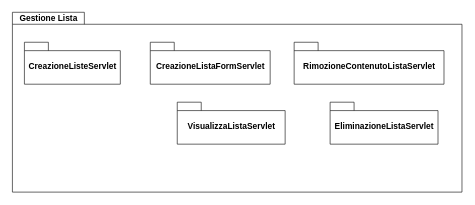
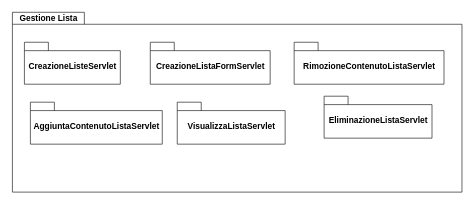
  <mxCell id="0" />
  <mxCell id="1" parent="0" />
  <mxCell id="2" value="" style="shape=folder;fontStyle=1;spacingTop=10;tabWidth=120;tabHeight=20;tabPosition=left;html=1;" vertex="1" parent="1"><mxGeometry x="20" y="20" width="750" height="300" as="geometry" /></mxCell>
  <mxCell id="3" value="&lt;b&gt;&lt;font style=&quot;font-size: 14px&quot;&gt;Gestione Lista&lt;br&gt;&lt;/font&gt;&lt;/b&gt;" style="text;html=1;align=center;verticalAlign=middle;resizable=0;points=[];autosize=1;strokeColor=none;fillColor=none;" vertex="1" parent="1"><mxGeometry x="25" y="20" width="110" height="20" as="geometry" /></mxCell>
  <mxCell id="4" value="CreazioneListeServlet" style="shape=folder;fontStyle=1;spacingTop=10;tabWidth=40;tabHeight=14;tabPosition=left;html=1;fontSize=14;" vertex="1" parent="1"><mxGeometry x="40" y="70" width="160" height="70" as="geometry" /></mxCell>
  <mxCell id="5" value="CreazioneListaFormServlet" style="shape=folder;fontStyle=1;spacingTop=10;tabWidth=40;tabHeight=14;tabPosition=left;html=1;fontSize=14;" vertex="1" parent="1"><mxGeometry x="250" y="70" width="200" height="70" as="geometry" /></mxCell>
- <mxCell id="6" value="EliminazioneListaServlet" style="shape=folder;fontStyle=1;spacingTop=10;tabWidth=40;tabHeight=14;tabPosition=left;html=1;fontSize=14;" vertex="1" parent="1"><mxGeometry x="550" y="170" width="180" height="70" as="geometry" /></mxCell>
+ <mxCell id="6" value="EliminazioneListaServlet" style="shape=folder;fontStyle=1;spacingTop=10;tabWidth=40;tabHeight=14;tabPosition=left;html=1;fontSize=14;" vertex="1" parent="1"><mxGeometry x="540" y="160" width="180" height="70" as="geometry" /></mxCell>
+ <mxCell id="7" value="AggiuntaContenutoListaServlet" style="shape=folder;fontStyle=1;spacingTop=10;tabWidth=40;tabHeight=14;tabPosition=left;html=1;fontSize=14;" vertex="1" parent="1"><mxGeometry x="50" y="170" width="220" height="70" as="geometry" /></mxCell>
  <mxCell id="8" value="RimozioneContenutoListaServlet" style="shape=folder;fontStyle=1;spacingTop=10;tabWidth=40;tabHeight=14;tabPosition=left;html=1;fontSize=14;" vertex="1" parent="1"><mxGeometry x="490" y="70" width="250" height="70" as="geometry" /></mxCell>
  <mxCell id="9" value="VisualizzaListaServlet" style="shape=folder;fontStyle=1;spacingTop=10;tabWidth=40;tabHeight=14;tabPosition=left;html=1;fontSize=14;" vertex="1" parent="1"><mxGeometry x="295" y="170" width="180" height="70" as="geometry" /></mxCell>
